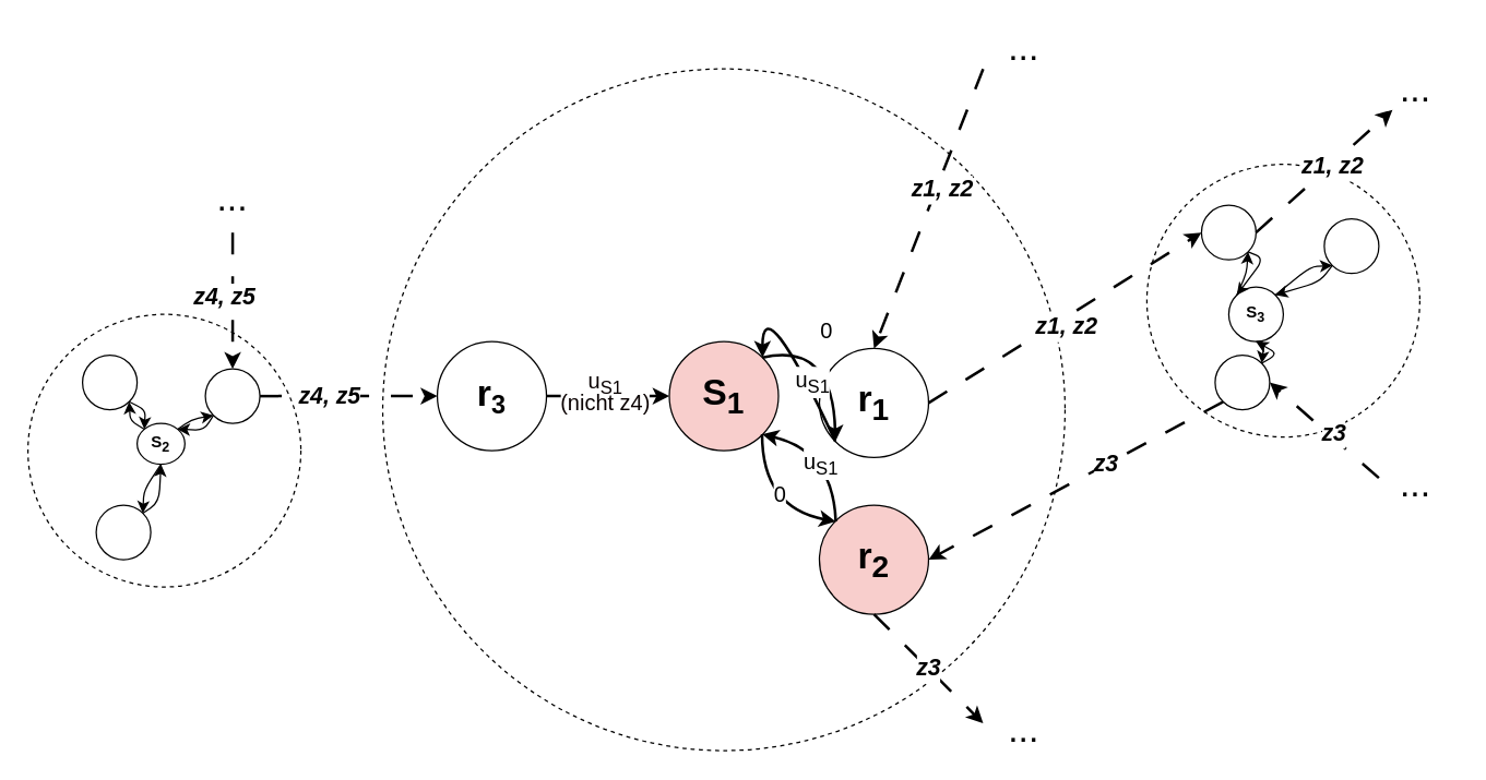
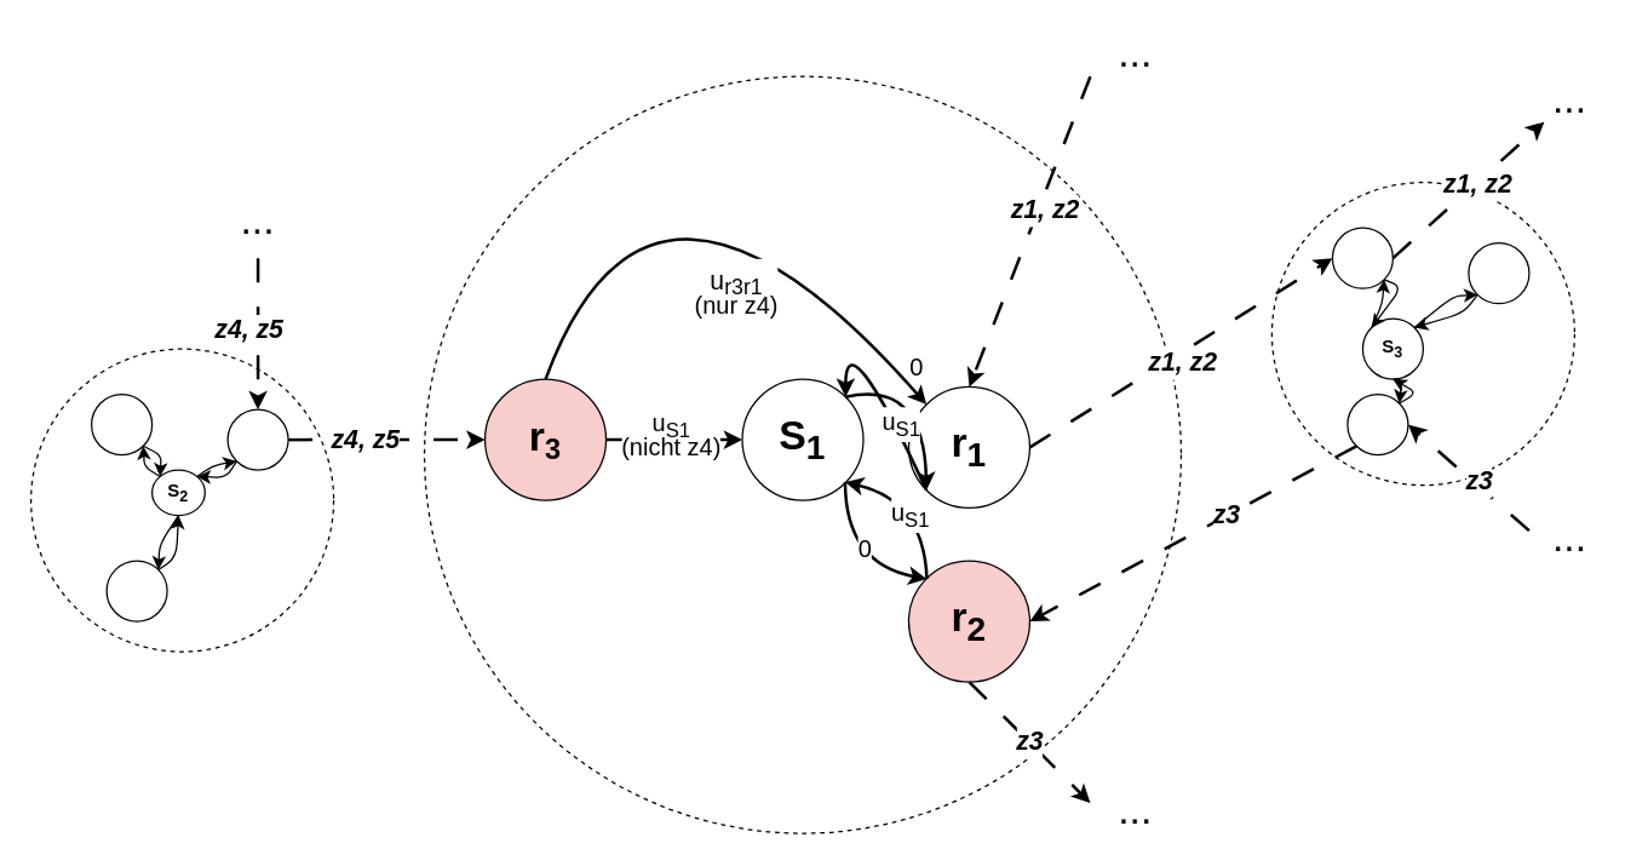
  <mxCell id="0" />
  <mxCell id="1" parent="0" />
  <mxCell id="2" value="" style="ellipse;whiteSpace=wrap;html=1;aspect=fixed;movable=0;resizable=0;rotatable=0;deletable=0;editable=0;locked=1;connectable=0;fillColor=none;dashed=1;" parent="1" vertex="1"><mxGeometry x="280" y="50" width="500" height="500" as="geometry" /></mxCell>
- <mxCell id="3" value="S&lt;sub&gt;1&lt;/sub&gt;" style="ellipse;whiteSpace=wrap;html=1;aspect=fixed;fontSize=27;fontStyle=1;movable=1;resizable=1;rotatable=1;deletable=1;editable=1;locked=0;connectable=1;fillColor=#f8cecc;" parent="1" vertex="1"><mxGeometry x="490" y="250" width="80" height="80" as="geometry" /></mxCell>
+ <mxCell id="3" value="S&lt;sub&gt;1&lt;/sub&gt;" style="ellipse;whiteSpace=wrap;html=1;aspect=fixed;fontSize=27;fontStyle=1;movable=1;resizable=1;rotatable=1;deletable=1;editable=1;locked=0;connectable=1;" parent="1" vertex="1"><mxGeometry x="490" y="250" width="80" height="80" as="geometry" /></mxCell>
  <mxCell id="4" value="r&lt;sub&gt;1&lt;/sub&gt;" style="ellipse;whiteSpace=wrap;html=1;aspect=fixed;fontSize=27;fontStyle=1;movable=1;resizable=1;rotatable=1;deletable=1;editable=1;locked=0;connectable=1;" parent="1" vertex="1"><mxGeometry x="600" y="255" width="80" height="80" as="geometry" /></mxCell>
  <mxCell id="5" value="r&lt;sub&gt;2&lt;/sub&gt;" style="ellipse;whiteSpace=wrap;html=1;aspect=fixed;fontSize=27;fontStyle=1;movable=1;resizable=1;rotatable=1;deletable=1;editable=1;locked=0;connectable=1;fillColor=#f8cecc;" parent="1" vertex="1"><mxGeometry x="600" y="370" width="80" height="80" as="geometry" /></mxCell>
- <mxCell id="6" value="r&lt;span style=&quot;font-size: 22.5px;&quot;&gt;&lt;sub&gt;3&lt;/sub&gt;&lt;/span&gt;" style="ellipse;whiteSpace=wrap;html=1;aspect=fixed;fontSize=27;fontStyle=1;movable=1;resizable=1;rotatable=1;deletable=1;editable=1;locked=0;connectable=1;" parent="1" vertex="1"><mxGeometry x="320" y="250" width="80" height="80" as="geometry" /></mxCell>
+ <mxCell id="6" value="r&lt;span style=&quot;font-size: 22.5px;&quot;&gt;&lt;sub&gt;3&lt;/sub&gt;&lt;/span&gt;" style="ellipse;whiteSpace=wrap;html=1;aspect=fixed;fontSize=27;fontStyle=1;movable=1;resizable=1;rotatable=1;deletable=1;editable=1;locked=0;connectable=1;fillColor=#f8cecc;" parent="1" vertex="1"><mxGeometry x="320" y="250" width="80" height="80" as="geometry" /></mxCell>
  <mxCell id="7" value="" style="ellipse;whiteSpace=wrap;html=1;aspect=fixed;fillColor=none;dashed=1;" parent="1" vertex="1"><mxGeometry x="840" y="120" width="200" height="200" as="geometry" /></mxCell>
  <mxCell id="8" value="S&lt;sub&gt;3&lt;/sub&gt;" style="ellipse;whiteSpace=wrap;html=1;aspect=fixed;fontStyle=1" parent="1" vertex="1"><mxGeometry x="900" y="210" width="40" height="40" as="geometry" /></mxCell>
  <mxCell id="9" value="" style="ellipse;whiteSpace=wrap;html=1;aspect=fixed;" parent="1" vertex="1"><mxGeometry x="890" y="260" width="40" height="40" as="geometry" /></mxCell>
  <mxCell id="10" value="" style="ellipse;whiteSpace=wrap;html=1;aspect=fixed;" parent="1" vertex="1"><mxGeometry x="880" y="150" width="40" height="40" as="geometry" /></mxCell>
  <mxCell id="11" value="" style="ellipse;whiteSpace=wrap;html=1;aspect=fixed;" parent="1" vertex="1"><mxGeometry x="970" y="160" width="40" height="40" as="geometry" /></mxCell>
  <mxCell id="12" value="" style="endArrow=classic;html=1;rounded=0;exitX=0;exitY=1;exitDx=0;exitDy=0;entryX=1;entryY=0.5;entryDx=0;entryDy=0;dashed=1;strokeWidth=2;dashPattern=8 8;" parent="1" source="9" target="5" edge="1"><mxGeometry width="50" height="50" relative="1" as="geometry"><mxPoint x="950" y="320" as="sourcePoint" /><mxPoint x="1000" y="270" as="targetPoint" /></mxGeometry></mxCell>
  <mxCell id="13" value="z3" style="edgeLabel;html=1;align=center;verticalAlign=middle;resizable=0;points=[];fontSize=17;fontStyle=3" vertex="1" connectable="0" parent="12"><mxGeometry x="-0.068" y="-1" relative="1" as="geometry"><mxPoint x="15" y="-7" as="offset" /></mxGeometry></mxCell>
  <mxCell id="14" value="" style="endArrow=classic;html=1;rounded=0;exitX=1;exitY=0.5;exitDx=0;exitDy=0;entryX=0;entryY=0.5;entryDx=0;entryDy=0;dashed=1;strokeWidth=2;dashPattern=8 8;" parent="1" source="4" target="10" edge="1"><mxGeometry width="50" height="50" relative="1" as="geometry"><mxPoint x="906" y="234" as="sourcePoint" /><mxPoint x="678" y="392" as="targetPoint" /></mxGeometry></mxCell>
  <mxCell id="15" value="z1, z2" style="edgeLabel;html=1;align=center;verticalAlign=middle;resizable=0;points=[];fontSize=17;fontStyle=3" vertex="1" connectable="0" parent="14"><mxGeometry x="-0.12" relative="1" as="geometry"><mxPoint x="12" as="offset" /></mxGeometry></mxCell>
  <mxCell id="16" value="" style="ellipse;whiteSpace=wrap;html=1;aspect=fixed;fillColor=none;dashed=1;movable=0;resizable=0;rotatable=0;deletable=0;editable=0;locked=1;connectable=0;" parent="1" vertex="1"><mxGeometry x="20" y="230" width="200" height="200" as="geometry" /></mxCell>
  <mxCell id="17" value="S&lt;sub&gt;2&lt;/sub&gt;" style="ellipse;whiteSpace=wrap;html=1;aspect=fixed;fontStyle=1" parent="1" vertex="1"><mxGeometry x="100" y="310" width="35" height="30" as="geometry" /></mxCell>
  <mxCell id="18" value="" style="ellipse;whiteSpace=wrap;html=1;aspect=fixed;" parent="1" vertex="1"><mxGeometry x="70" y="370" width="40" height="40" as="geometry" /></mxCell>
  <mxCell id="19" value="" style="ellipse;whiteSpace=wrap;html=1;aspect=fixed;" parent="1" vertex="1"><mxGeometry x="60" y="260" width="40" height="40" as="geometry" /></mxCell>
  <mxCell id="20" value="" style="ellipse;whiteSpace=wrap;html=1;aspect=fixed;" parent="1" vertex="1"><mxGeometry x="150" y="270" width="40" height="40" as="geometry" /></mxCell>
  <mxCell id="21" value="" style="endArrow=classic;html=1;rounded=0;exitX=1;exitY=0.5;exitDx=0;exitDy=0;entryX=0;entryY=0.5;entryDx=0;entryDy=0;dashed=1;strokeWidth=2;dashPattern=8 8;" parent="1" source="20" target="6" edge="1"><mxGeometry width="50" height="50" relative="1" as="geometry"><mxPoint x="210" y="340" as="sourcePoint" /><mxPoint x="410" y="270" as="targetPoint" /></mxGeometry></mxCell>
  <mxCell id="22" value="z4, z5" style="edgeLabel;html=1;align=center;verticalAlign=middle;resizable=0;points=[];fontSize=17;fontStyle=3" vertex="1" connectable="0" parent="21"><mxGeometry x="-0.092" y="2" relative="1" as="geometry"><mxPoint x="-9" y="2" as="offset" /></mxGeometry></mxCell>
  <mxCell id="23" value="" style="endArrow=classic;html=1;rounded=0;exitX=0.5;exitY=1;exitDx=0;exitDy=0;dashed=1;strokeWidth=2;dashPattern=8 8;" edge="1" parent="1" source="5"><mxGeometry width="50" height="50" relative="1" as="geometry"><mxPoint x="906" y="304" as="sourcePoint" /><mxPoint x="720" y="530" as="targetPoint" /></mxGeometry></mxCell>
  <mxCell id="24" value="z3" style="edgeLabel;html=1;align=center;verticalAlign=middle;resizable=0;points=[];fontSize=17;fontStyle=3" vertex="1" connectable="0" parent="23"><mxGeometry x="-0.068" y="-1" relative="1" as="geometry"><mxPoint x="3" y="1" as="offset" /></mxGeometry></mxCell>
  <mxCell id="25" value="" style="endArrow=classic;html=1;rounded=0;dashed=1;strokeWidth=2;dashPattern=8 8;entryX=0.5;entryY=0;entryDx=0;entryDy=0;" edge="1" parent="1" target="4"><mxGeometry width="50" height="50" relative="1" as="geometry"><mxPoint x="720" y="50" as="sourcePoint" /><mxPoint x="872" y="92" as="targetPoint" /></mxGeometry></mxCell>
  <mxCell id="26" value="z1, z2" style="edgeLabel;html=1;align=center;verticalAlign=middle;resizable=0;points=[];fontSize=17;fontStyle=3" vertex="1" connectable="0" parent="25"><mxGeometry x="-0.068" y="-1" relative="1" as="geometry"><mxPoint x="8" y="-7" as="offset" /></mxGeometry></mxCell>
  <mxCell id="27" value="..." style="text;html=1;strokeColor=none;fillColor=none;align=center;verticalAlign=middle;whiteSpace=wrap;rounded=0;fontSize=27;" vertex="1" parent="1"><mxGeometry x="720" y="20" width="60" height="30" as="geometry" /></mxCell>
  <mxCell id="28" value="..." style="text;html=1;strokeColor=none;fillColor=none;align=center;verticalAlign=middle;whiteSpace=wrap;rounded=0;fontSize=27;" vertex="1" parent="1"><mxGeometry x="720" y="520" width="60" height="30" as="geometry" /></mxCell>
  <mxCell id="29" value="" style="endArrow=classic;html=1;rounded=0;dashed=1;strokeWidth=2;dashPattern=8 8;exitX=1;exitY=0.5;exitDx=0;exitDy=0;" edge="1" parent="1" source="10"><mxGeometry width="50" height="50" relative="1" as="geometry"><mxPoint x="1040" y="50" as="sourcePoint" /><mxPoint x="1020" y="80" as="targetPoint" /></mxGeometry></mxCell>
  <mxCell id="30" value="z1, z2" style="edgeLabel;html=1;align=center;verticalAlign=middle;resizable=0;points=[];fontSize=17;fontStyle=3" vertex="1" connectable="0" parent="29"><mxGeometry x="-0.068" y="-1" relative="1" as="geometry"><mxPoint x="8" y="-7" as="offset" /></mxGeometry></mxCell>
  <mxCell id="31" value="" style="endArrow=classic;html=1;rounded=0;dashed=1;strokeWidth=2;dashPattern=8 8;entryX=1;entryY=0.5;entryDx=0;entryDy=0;" edge="1" parent="1" target="9"><mxGeometry width="50" height="50" relative="1" as="geometry"><mxPoint x="1010" y="350" as="sourcePoint" /><mxPoint x="1010" y="350" as="targetPoint" /></mxGeometry></mxCell>
  <mxCell id="32" value="z3" style="edgeLabel;html=1;align=center;verticalAlign=middle;resizable=0;points=[];fontSize=17;fontStyle=3" vertex="1" connectable="0" parent="31"><mxGeometry x="-0.068" y="-1" relative="1" as="geometry"><mxPoint x="3" y="1" as="offset" /></mxGeometry></mxCell>
  <mxCell id="33" value="..." style="text;html=1;strokeColor=none;fillColor=none;align=center;verticalAlign=middle;whiteSpace=wrap;rounded=0;fontSize=27;" vertex="1" parent="1"><mxGeometry x="1007" y="340" width="60" height="30" as="geometry" /></mxCell>
  <mxCell id="34" value="..." style="text;html=1;strokeColor=none;fillColor=none;align=center;verticalAlign=middle;whiteSpace=wrap;rounded=0;fontSize=27;" vertex="1" parent="1"><mxGeometry x="1007" y="50" width="60" height="30" as="geometry" /></mxCell>
  <mxCell id="35" value="" style="endArrow=classic;html=1;rounded=0;entryX=0.5;entryY=0;entryDx=0;entryDy=0;dashed=1;strokeWidth=2;dashPattern=8 8;" edge="1" parent="1" target="20"><mxGeometry width="50" height="50" relative="1" as="geometry"><mxPoint x="170" y="170" as="sourcePoint" /><mxPoint x="190" y="230" as="targetPoint" /></mxGeometry></mxCell>
  <mxCell id="36" value="z4, z5" style="edgeLabel;html=1;align=center;verticalAlign=middle;resizable=0;points=[];fontSize=17;fontStyle=3" vertex="1" connectable="0" parent="35"><mxGeometry x="-0.092" y="2" relative="1" as="geometry"><mxPoint x="-9" y="2" as="offset" /></mxGeometry></mxCell>
  <mxCell id="37" value="..." style="text;html=1;strokeColor=none;fillColor=none;align=center;verticalAlign=middle;whiteSpace=wrap;rounded=0;fontSize=27;" vertex="1" parent="1"><mxGeometry x="140" y="130" width="60" height="30" as="geometry" /></mxCell>
  <mxCell id="38" value="" style="endArrow=classic;html=1;rounded=0;curved=1;strokeWidth=2;" edge="1" parent="1"><mxGeometry width="50" height="50" relative="1" as="geometry"><mxPoint x="400" y="290" as="sourcePoint" /><mxPoint x="490" y="290" as="targetPoint" /><Array as="points" /></mxGeometry></mxCell>
  <mxCell id="39" value="&lt;p style=&quot;line-height: 40%;&quot;&gt;u&lt;sub&gt;S1&lt;br&gt;&lt;font style=&quot;font-size: 16px;&quot;&gt;(nicht z4)&lt;/font&gt;&lt;br&gt;&lt;/sub&gt;&lt;/p&gt;" style="edgeLabel;html=1;align=center;verticalAlign=middle;resizable=0;points=[];fontSize=16;fontStyle=0;fontColor=#0A0202;" vertex="1" connectable="0" parent="38"><mxGeometry x="-0.022" relative="1" as="geometry"><mxPoint x="-2" y="-3" as="offset" /></mxGeometry></mxCell>
  <mxCell id="40" value="" style="endArrow=classic;html=1;rounded=0;exitX=1;exitY=0;exitDx=0;exitDy=0;entryX=0;entryY=1;entryDx=0;entryDy=0;curved=1;strokeWidth=2;" edge="1" parent="1" source="3" target="4"><mxGeometry width="50" height="50" relative="1" as="geometry"><mxPoint x="610" y="200" as="sourcePoint" /><mxPoint x="560" y="250" as="targetPoint" /><Array as="points"><mxPoint x="610" y="250" /></Array></mxGeometry></mxCell>
  <mxCell id="41" value="0" style="edgeLabel;html=1;align=center;verticalAlign=middle;resizable=0;points=[];fontSize=16;" vertex="1" connectable="0" parent="40"><mxGeometry x="-0.204" y="-11" relative="1" as="geometry"><mxPoint x="-5" y="-20" as="offset" /></mxGeometry></mxCell>
  <mxCell id="42" value="" style="endArrow=classic;html=1;rounded=0;exitX=0;exitY=1;exitDx=0;exitDy=0;entryX=1;entryY=0;entryDx=0;entryDy=0;curved=1;strokeWidth=2;" edge="1" parent="1" source="4" target="3"><mxGeometry width="50" height="50" relative="1" as="geometry"><mxPoint x="556.284" y="260" as="sourcePoint" /><mxPoint x="610.284" y="196" as="targetPoint" /><Array as="points"><mxPoint x="558.284" y="208" /></Array></mxGeometry></mxCell>
  <mxCell id="43" value="&lt;span style=&quot;font-size: 16px;&quot;&gt;u&lt;sub&gt;S1&lt;/sub&gt;&lt;/span&gt;" style="edgeLabel;html=1;align=center;verticalAlign=middle;resizable=0;points=[];" vertex="1" connectable="0" parent="42"><mxGeometry x="-0.216" y="-12" relative="1" as="geometry"><mxPoint x="2" y="26" as="offset" /></mxGeometry></mxCell>
  <mxCell id="44" value="" style="endArrow=classic;html=1;rounded=0;exitX=1;exitY=0;exitDx=0;exitDy=0;entryX=0;entryY=1;entryDx=0;entryDy=0;curved=1;strokeWidth=2;" edge="1" parent="1"><mxGeometry width="50" height="50" relative="1" as="geometry"><mxPoint x="612" y="382" as="sourcePoint" /><mxPoint x="558" y="318" as="targetPoint" /><Array as="points"><mxPoint x="610" y="330" /></Array></mxGeometry></mxCell>
  <mxCell id="45" value="u&lt;sub&gt;S1&lt;/sub&gt;" style="edgeLabel;html=1;align=center;verticalAlign=middle;resizable=0;points=[];fontSize=16;" vertex="1" connectable="0" parent="44"><mxGeometry x="-0.204" y="-11" relative="1" as="geometry"><mxPoint x="-21" as="offset" /></mxGeometry></mxCell>
  <mxCell id="46" value="" style="endArrow=classic;html=1;rounded=0;exitX=0;exitY=1;exitDx=0;exitDy=0;entryX=1;entryY=0;entryDx=0;entryDy=0;curved=1;strokeWidth=2;" edge="1" parent="1"><mxGeometry width="50" height="50" relative="1" as="geometry"><mxPoint x="558" y="318" as="sourcePoint" /><mxPoint x="612" y="382" as="targetPoint" /><Array as="points"><mxPoint x="558" y="372" /></Array></mxGeometry></mxCell>
  <mxCell id="47" value="&lt;span style=&quot;font-size: 16px;&quot;&gt;0&lt;/span&gt;" style="edgeLabel;html=1;align=center;verticalAlign=middle;resizable=0;points=[];" vertex="1" connectable="0" parent="46"><mxGeometry x="-0.216" y="-12" relative="1" as="geometry"><mxPoint x="24" as="offset" /></mxGeometry></mxCell>
  <mxCell id="48" value="" style="endArrow=classic;html=1;rounded=1;exitX=1;exitY=0;exitDx=0;exitDy=0;entryX=0;entryY=1;entryDx=0;entryDy=0;curved=0;" edge="1" parent="1" source="17" target="20"><mxGeometry width="50" height="50" relative="1" as="geometry"><mxPoint x="130" y="320" as="sourcePoint" /><mxPoint x="180" y="270" as="targetPoint" /><Array as="points"><mxPoint x="140" y="307" /></Array></mxGeometry></mxCell>
  <mxCell id="49" value="" style="endArrow=classic;html=1;rounded=1;exitX=0;exitY=1;exitDx=0;exitDy=0;entryX=1;entryY=0;entryDx=0;entryDy=0;curved=0;" edge="1" parent="1" source="20" target="17"><mxGeometry width="50" height="50" relative="1" as="geometry"><mxPoint x="190" y="370" as="sourcePoint" /><mxPoint y="320" as="targetPoint" x="240" /><Array as="points"><mxPoint x="149" y="315" /></Array></mxGeometry></mxCell>
  <mxCell id="50" value="" style="endArrow=classic;html=1;rounded=1;exitX=1;exitY=1;exitDx=0;exitDy=0;entryX=0;entryY=0;entryDx=0;entryDy=0;curved=0;" edge="1" parent="1" source="19" target="17"><mxGeometry width="50" height="50" relative="1" as="geometry"><mxPoint x="100" y="300" as="sourcePoint" /><mxPoint x="150" y="250" as="targetPoint" /><Array as="points"><mxPoint x="106" y="300" /></Array></mxGeometry></mxCell>
  <mxCell id="51" value="" style="endArrow=classic;html=1;rounded=1;exitX=0;exitY=0;exitDx=0;exitDy=0;entryX=1;entryY=1;entryDx=0;entryDy=0;curved=0;" edge="1" parent="1" source="17" target="19"><mxGeometry width="50" height="50" relative="1" as="geometry"><mxPoint x="0" y="340" as="sourcePoint" /><mxPoint x="50" y="290" as="targetPoint" /><Array as="points"><mxPoint x="95" y="308" /></Array></mxGeometry></mxCell>
  <mxCell id="52" value="" style="endArrow=classic;html=1;rounded=1;exitX=1;exitY=0;exitDx=0;exitDy=0;entryX=0.5;entryY=1;entryDx=0;entryDy=0;curved=0;" edge="1" parent="1" source="18" target="17"><mxGeometry width="50" height="50" relative="1" as="geometry"><mxPoint x="130" y="410" as="sourcePoint" /><mxPoint x="180" y="360" as="targetPoint" /><Array as="points"><mxPoint x="116" y="368" /></Array></mxGeometry></mxCell>
  <mxCell id="53" value="" style="endArrow=classic;html=1;rounded=1;exitX=0.5;exitY=1;exitDx=0;exitDy=0;entryX=1;entryY=0;entryDx=0;entryDy=0;curved=0;" edge="1" parent="1" source="17" target="18"><mxGeometry width="50" height="50" relative="1" as="geometry"><mxPoint x="114" y="386" as="sourcePoint" /><mxPoint x="130" y="360" as="targetPoint" /><Array as="points"><mxPoint x="105" y="359" /></Array></mxGeometry></mxCell>
  <mxCell id="54" value="" style="endArrow=classic;html=1;rounded=1;exitX=1;exitY=1;exitDx=0;exitDy=0;entryX=0;entryY=0;entryDx=0;entryDy=0;curved=0;" edge="1" parent="1" source="10" target="8"><mxGeometry width="50" height="50" relative="1" as="geometry"><mxPoint x="940" y="190" as="sourcePoint" /><mxPoint x="990" y="140" as="targetPoint" /><Array as="points"><mxPoint x="926" y="189" /></Array></mxGeometry></mxCell>
  <mxCell id="55" value="" style="endArrow=classic;html=1;rounded=1;exitX=0;exitY=0;exitDx=0;exitDy=0;entryX=1;entryY=1;entryDx=0;entryDy=0;curved=0;" edge="1" parent="1" source="8" target="10"><mxGeometry width="50" height="50" relative="1" as="geometry"><mxPoint x="924" y="194" as="sourcePoint" /><mxPoint x="936" y="216" as="targetPoint" /><Array as="points"><mxPoint x="913" y="200" /></Array></mxGeometry></mxCell>
  <mxCell id="56" value="" style="endArrow=classic;html=1;rounded=1;exitX=1;exitY=0;exitDx=0;exitDy=0;entryX=0;entryY=1;entryDx=0;entryDy=0;curved=0;" edge="1" parent="1" source="8" target="11"><mxGeometry width="50" height="50" relative="1" as="geometry"><mxPoint x="990" y="200" as="sourcePoint" /><mxPoint x="1040" y="150" as="targetPoint" /><Array as="points"><mxPoint x="960" y="195" /></Array></mxGeometry></mxCell>
  <mxCell id="57" value="" style="endArrow=classic;html=1;rounded=1;exitX=0;exitY=1;exitDx=0;exitDy=0;entryX=1;entryY=0;entryDx=0;entryDy=0;curved=0;" edge="1" parent="1" source="11" target="8"><mxGeometry width="50" height="50" relative="1" as="geometry"><mxPoint x="1000" y="230" as="sourcePoint" /><mxPoint x="1050" y="180" as="targetPoint" /><Array as="points"><mxPoint x="967" y="206" /></Array></mxGeometry></mxCell>
  <mxCell id="58" value="" style="endArrow=classic;html=1;rounded=1;exitX=1;exitY=0;exitDx=0;exitDy=0;entryX=0.5;entryY=1;entryDx=0;entryDy=0;curved=0;" edge="1" parent="1" source="9" target="8"><mxGeometry width="50" height="50" relative="1" as="geometry"><mxPoint x="970" y="280" as="sourcePoint" /><mxPoint x="1020" y="230" as="targetPoint" /><Array as="points"><mxPoint x="936" y="259" /></Array></mxGeometry></mxCell>
  <mxCell id="59" value="" style="endArrow=classic;html=1;rounded=1;exitX=0.5;exitY=1;exitDx=0;exitDy=0;entryX=1;entryY=0;entryDx=0;entryDy=0;curved=0;" edge="1" parent="1" source="8" target="9"><mxGeometry width="50" height="50" relative="1" as="geometry"><mxPoint x="830" y="280" as="sourcePoint" /><mxPoint x="880" y="230" as="targetPoint" /><Array as="points"><mxPoint x="926" y="250" /></Array></mxGeometry></mxCell>
+ <mxCell id="60" value="" style="endArrow=classic;html=1;rounded=0;entryX=0;entryY=0;entryDx=0;entryDy=0;curved=1;strokeWidth=2;exitX=0.5;exitY=0;exitDx=0;exitDy=0;fontColor=#0A0202;" edge="1" parent="1" source="6" target="4"><mxGeometry width="50" height="50" relative="1" as="geometry"><mxPoint x="390" y="250" as="sourcePoint" /><mxPoint x="560" as="targetPoint" y="10" /><Array as="points"><mxPoint x="430" y="60" /></Array></mxGeometry></mxCell>
+ <mxCell id="61" value="&lt;p style=&quot;line-height: 80%;&quot;&gt;&lt;font&gt;&lt;span style=&quot;font-size: 17px;&quot;&gt;u&lt;/span&gt;&lt;sub style=&quot;&quot;&gt;&lt;span style=&quot;font-size: 14.167px;&quot;&gt;r3r1&lt;/span&gt;&lt;span style=&quot;font-size: 11.806px;&quot;&gt;&lt;br&gt;&lt;/span&gt;&lt;/sub&gt;&lt;/font&gt;&lt;sub style=&quot;&quot;&gt;&lt;font style=&quot;font-size: 16px;&quot;&gt;(nur z4)&lt;/font&gt;&lt;br&gt;&lt;/sub&gt;&lt;/p&gt;" style="edgeLabel;html=1;align=center;verticalAlign=middle;resizable=0;points=[];fontStyle=0;fontColor=#0A0202;" vertex="1" connectable="0" parent="60"><mxGeometry x="0.256" y="49" relative="1" as="geometry"><mxPoint x="-46" y="94" as="offset" /></mxGeometry></mxCell>
